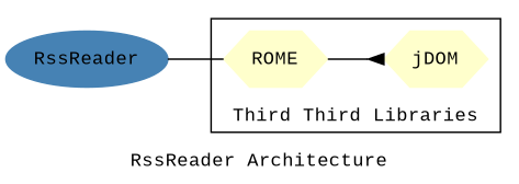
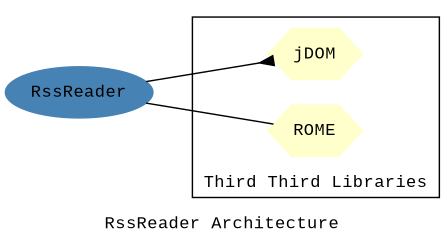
  digraph {
    fontname="Liberation Mono"
    fontsize=12
    label="RssReader Architecture"
    rankdir=LR
    node [color="#FFFFCC" fontname="Liberation Mono" fontsize=12 shape=hexagon style=filled]
    edge [fontname="Liberation Mono"]
    n1 [label=jDOM]
    n2 [label=ROME]
    n3 [color="#4682B4" label=RssReader shape=ellipse]
    subgraph cluster_1 {
      label="Third Third Libraries"
      labelloc=b
      n1
      n2
    }
-   n2 -> n1 [arrowhead=inv arrowtail=inv]
+   n3 -> n1 [arrowhead=inv arrowtail=inv]
    n3 -> n2 [arrowhead=none]
  }
